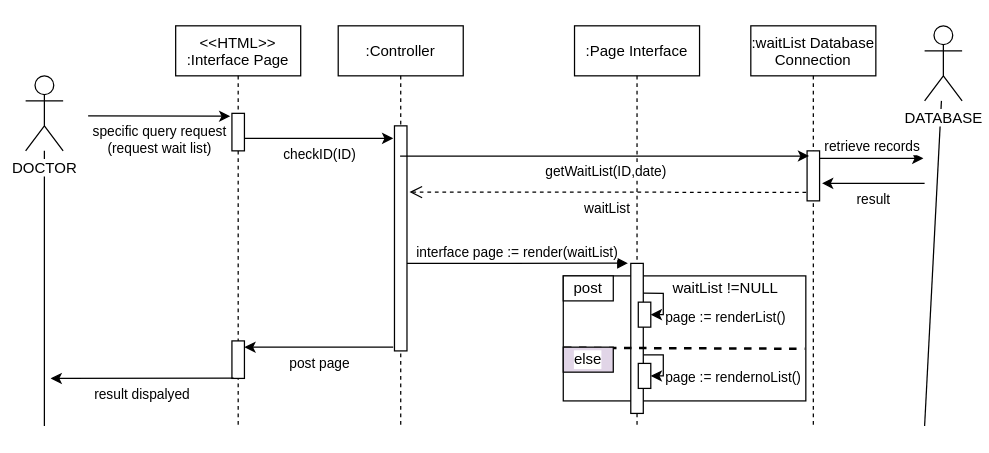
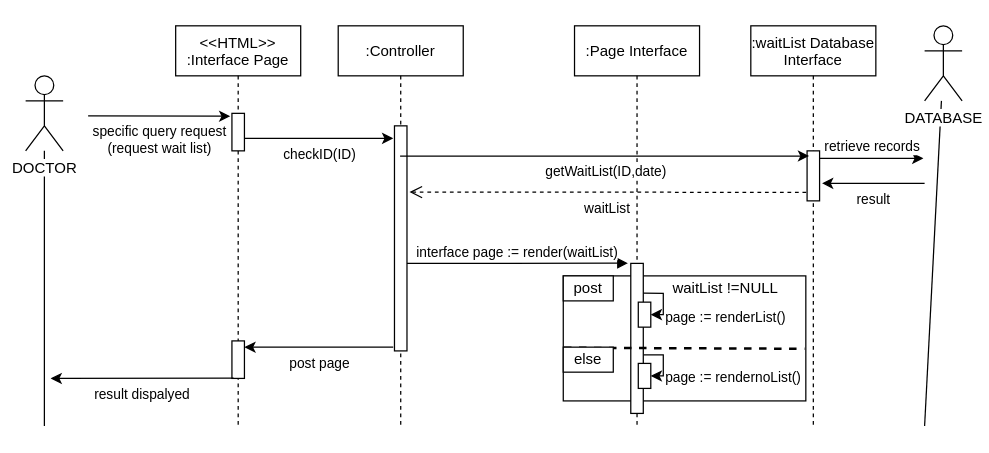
  <mxCell id="0" />
  <mxCell id="1" parent="0" />
  <mxCell id="2" value="" style="rounded=0;whiteSpace=wrap;html=1;labelBackgroundColor=#FFFFFF;" parent="1" vertex="1"><mxGeometry x="450" y="220" width="194" height="100" as="geometry" /></mxCell>
  <mxCell id="3" value="&lt;&lt;HTML&gt;&gt;&#10;:Interface Page" style="shape=umlLifeline;perimeter=lifelinePerimeter;container=1;collapsible=0;recursiveResize=0;rounded=0;shadow=0;strokeWidth=1;" parent="1" vertex="1"><mxGeometry x="140" y="20" width="100" height="320" as="geometry" /></mxCell>
  <mxCell id="4" value="" style="points=[];perimeter=orthogonalPerimeter;rounded=0;shadow=0;strokeWidth=1;verticalAlign=top;" parent="3" vertex="1"><mxGeometry x="45" y="70" width="10" height="30" as="geometry" /></mxCell>
  <mxCell id="5" value=":Controller" style="shape=umlLifeline;perimeter=lifelinePerimeter;container=1;collapsible=0;recursiveResize=0;rounded=0;shadow=0;strokeWidth=1;" parent="1" vertex="1"><mxGeometry x="270" y="20" width="100" height="320" as="geometry" /></mxCell>
  <mxCell id="6" value="" style="points=[];perimeter=orthogonalPerimeter;rounded=0;shadow=0;strokeWidth=1;labelBackgroundColor=#ffffff;labelBorderColor=none;" parent="5" vertex="1"><mxGeometry x="45" y="80" width="10" height="180" as="geometry" /></mxCell>
  <mxCell id="7" value=":Page Interface" style="shape=umlLifeline;perimeter=lifelinePerimeter;container=1;collapsible=0;recursiveResize=0;rounded=0;shadow=0;strokeWidth=1;" parent="1" vertex="1"><mxGeometry x="459" y="20" width="100" height="320" as="geometry" /></mxCell>
  <mxCell id="8" value="" style="points=[];perimeter=orthogonalPerimeter;rounded=0;shadow=0;strokeWidth=1;" parent="7" vertex="1"><mxGeometry x="45" y="190" width="10" height="120" as="geometry" /></mxCell>
  <mxCell id="9" value="" style="rounded=0;whiteSpace=wrap;html=1;labelBackgroundColor=#FFFFFF;" parent="7" vertex="1"><mxGeometry x="51" y="221" width="10" height="20" as="geometry" /></mxCell>
  <mxCell id="10" value="page := renderList()" style="endArrow=classic;html=1;exitX=1.007;exitY=0.199;exitDx=0;exitDy=0;startArrow=none;startFill=0;exitPerimeter=0;elbow=vertical;rounded=0;edgeStyle=orthogonalEdgeStyle;labelPosition=right;verticalLabelPosition=middle;align=left;verticalAlign=top;" parent="7" source="8" edge="1"><mxGeometry relative="1" as="geometry"><mxPoint x="1" y="260" as="sourcePoint" /><mxPoint x="61" y="231" as="targetPoint" /><Array as="points"><mxPoint x="71" y="214" /><mxPoint x="71" y="231" /><mxPoint x="61" y="231" /></Array></mxGeometry></mxCell>
- <mxCell id="11" value=":waitList Database&#10;Connection" style="shape=umlLifeline;perimeter=lifelinePerimeter;container=1;collapsible=0;recursiveResize=0;rounded=0;shadow=0;strokeWidth=1;" parent="1" vertex="1"><mxGeometry x="600" y="20" width="100" height="320" as="geometry" /></mxCell>
+ <mxCell id="11" value=":waitList Database&#10;Interface" style="shape=umlLifeline;perimeter=lifelinePerimeter;container=1;collapsible=0;recursiveResize=0;rounded=0;shadow=0;strokeWidth=1;" parent="1" vertex="1"><mxGeometry x="600" y="20" width="100" height="320" as="geometry" /></mxCell>
  <mxCell id="12" value="" style="points=[];perimeter=orthogonalPerimeter;rounded=0;shadow=0;strokeWidth=1;verticalAlign=top;" parent="11" vertex="1"><mxGeometry x="45" y="100" width="10" height="40" as="geometry" /></mxCell>
  <mxCell id="13" value="specific query request&lt;br&gt;(request wait list)" style="endArrow=classic;html=1;entryX=-0.133;entryY=0.076;entryDx=0;entryDy=0;entryPerimeter=0;verticalAlign=top;" parent="1" target="4" edge="1"><mxGeometry width="50" height="50" relative="1" as="geometry"><mxPoint x="70" y="92" as="sourcePoint" /><mxPoint x="450" y="200" as="targetPoint" /></mxGeometry></mxCell>
  <mxCell id="14" value="checkID(ID)" style="endArrow=classic;html=1;verticalAlign=top;" parent="1" source="4" edge="1"><mxGeometry width="50" height="50" relative="1" as="geometry"><mxPoint x="140" y="110" as="sourcePoint" /><mxPoint x="314" y="110" as="targetPoint" /><Array as="points"><mxPoint x="200" y="110" /></Array></mxGeometry></mxCell>
  <mxCell id="15" value="getWaitList(ID,date)" style="endArrow=classic;html=1;entryX=0.16;entryY=0.104;entryDx=0;entryDy=0;entryPerimeter=0;verticalAlign=top;" parent="1" source="5" target="12" edge="1"><mxGeometry width="50" height="50" relative="1" as="geometry"><mxPoint x="330" y="122" as="sourcePoint" /><mxPoint x="400" y="180" as="targetPoint" /></mxGeometry></mxCell>
  <mxCell id="16" value="" style="endArrow=none;html=1;" parent="1" target="21" edge="1"><mxGeometry width="50" height="50" relative="1" as="geometry"><mxPoint x="739" y="340" as="sourcePoint" /><mxPoint x="734" y="130" as="targetPoint" /></mxGeometry></mxCell>
  <mxCell id="17" value="retrieve records" style="endArrow=classic;html=1;verticalAlign=bottom;" parent="1" source="12" edge="1"><mxGeometry width="50" height="50" relative="1" as="geometry"><mxPoint x="660" y="126" as="sourcePoint" /><mxPoint x="738" y="126" as="targetPoint" /></mxGeometry></mxCell>
  <mxCell id="18" value="result" style="endArrow=classic;html=1;verticalAlign=top;" parent="1" edge="1"><mxGeometry width="50" height="50" relative="1" as="geometry"><mxPoint x="739" y="146" as="sourcePoint" /><mxPoint x="657" y="146" as="targetPoint" /></mxGeometry></mxCell>
  <mxCell id="19" value="waitList" style="html=1;verticalAlign=top;endArrow=open;dashed=1;endSize=8;exitX=-0.069;exitY=0.829;exitDx=0;exitDy=0;exitPerimeter=0;" parent="1" source="12" edge="1"><mxGeometry relative="1" as="geometry"><mxPoint x="560" y="160" as="sourcePoint" /><mxPoint x="327" y="153" as="targetPoint" /><Array as="points"><mxPoint x="330" y="153" /></Array></mxGeometry></mxCell>
  <mxCell id="20" value="interface page := render(waitList)" style="html=1;verticalAlign=bottom;endArrow=block;entryX=-0.231;entryY=-0.001;entryDx=0;entryDy=0;entryPerimeter=0;" parent="1" target="8" edge="1"><mxGeometry width="80" relative="1" as="geometry"><mxPoint x="325" y="210" as="sourcePoint" /><mxPoint x="460" y="190" as="targetPoint" /></mxGeometry></mxCell>
  <mxCell id="21" value="DATABASE" style="shape=umlActor;verticalLabelPosition=bottom;verticalAlign=top;outlineConnect=0;labelBackgroundColor=#FFFFFF;html=1;" parent="1" vertex="1"><mxGeometry x="739" y="20" width="30" height="60" as="geometry" /></mxCell>
  <mxCell id="22" value="post" style="rounded=0;whiteSpace=wrap;html=1;labelBackgroundColor=#FFFFFF;" parent="1" vertex="1"><mxGeometry x="450" y="220" width="40" height="20" as="geometry" /></mxCell>
  <mxCell id="23" value="waitList !=NULL" style="text;html=1;strokeColor=none;fillColor=none;align=center;verticalAlign=middle;whiteSpace=wrap;rounded=0;labelBackgroundColor=none;" parent="1" vertex="1"><mxGeometry x="530" y="220" width="100" height="20" as="geometry" /></mxCell>
  <mxCell id="24" value="" style="rounded=0;whiteSpace=wrap;html=1;labelBackgroundColor=#FFFFFF;" parent="1" vertex="1"><mxGeometry x="510" y="290" width="10" height="20" as="geometry" /></mxCell>
  <mxCell id="25" value="" style="endArrow=none;dashed=1;html=1;labelBackgroundColor=none;fontSize=9;entryX=0.994;entryY=0.583;entryDx=0;entryDy=0;entryPerimeter=0;exitX=0.003;exitY=0.575;exitDx=0;exitDy=0;exitPerimeter=0;strokeWidth=2;" parent="1" source="2" target="2" edge="1"><mxGeometry width="50" height="50" relative="1" as="geometry"><mxPoint x="470" y="230" as="sourcePoint" /><mxPoint x="520" y="180" as="targetPoint" /></mxGeometry></mxCell>
- <mxCell id="26" value="else" style="rounded=0;whiteSpace=wrap;html=1;labelBackgroundColor=#FFFFFF;fillColor=#e1d5e7;" parent="1" vertex="1"><mxGeometry x="450" y="277" width="40" height="20" as="geometry" /></mxCell>
+ <mxCell id="26" value="else" style="rounded=0;whiteSpace=wrap;html=1;labelBackgroundColor=#FFFFFF;" parent="1" vertex="1"><mxGeometry x="450" y="277" width="40" height="20" as="geometry" /></mxCell>
  <mxCell id="27" value="page := rendernoList()" style="endArrow=classic;html=1;exitX=1.019;exitY=0.61;exitDx=0;exitDy=0;startArrow=none;startFill=0;exitPerimeter=0;elbow=vertical;rounded=0;edgeStyle=orthogonalEdgeStyle;labelPosition=right;verticalLabelPosition=middle;align=left;verticalAlign=top;entryX=1;entryY=0.5;entryDx=0;entryDy=0;" parent="1" source="8" target="24" edge="1"><mxGeometry relative="1" as="geometry"><mxPoint x="524.07" y="243.88" as="sourcePoint" /><mxPoint x="514" y="300" as="targetPoint" /><Array as="points"><mxPoint x="530" y="283" /><mxPoint x="530" y="300" /></Array></mxGeometry></mxCell>
  <mxCell id="28" value="" style="points=[];perimeter=orthogonalPerimeter;rounded=0;shadow=0;strokeWidth=1;verticalAlign=top;" parent="1" vertex="1"><mxGeometry x="185" y="272" width="10" height="30" as="geometry" /></mxCell>
  <mxCell id="29" value="post page" style="endArrow=none;html=1;verticalAlign=top;startArrow=classic;startFill=1;endFill=0;" parent="1" edge="1"><mxGeometry width="50" height="50" relative="1" as="geometry"><mxPoint x="195" y="277" as="sourcePoint" /><mxPoint x="314" y="277" as="targetPoint" /><Array as="points"><mxPoint x="200" y="277" /></Array></mxGeometry></mxCell>
  <mxCell id="30" value="" style="endArrow=none;html=1;labelBackgroundColor=none;fontSize=9;strokeWidth=1;" parent="1" target="31" edge="1"><mxGeometry width="50" height="50" relative="1" as="geometry"><mxPoint x="35" y="340" as="sourcePoint" /><mxPoint x="50" y="170" as="targetPoint" /></mxGeometry></mxCell>
  <mxCell id="31" value="DOCTOR" style="shape=umlActor;verticalLabelPosition=bottom;verticalAlign=top;html=1;outlineConnect=0;labelBackgroundColor=#ffffff;" parent="1" vertex="1"><mxGeometry x="20" y="60" width="30" height="60" as="geometry" /></mxCell>
  <mxCell id="32" value="result dispalyed" style="endArrow=none;html=1;verticalAlign=top;startArrow=classic;startFill=1;endFill=0;entryX=0.131;entryY=0.994;entryDx=0;entryDy=0;entryPerimeter=0;" parent="1" target="28" edge="1"><mxGeometry width="50" height="50" relative="1" as="geometry"><mxPoint x="40" y="302" as="sourcePoint" /><mxPoint x="324" y="287" as="targetPoint" /><Array as="points" /></mxGeometry></mxCell>
